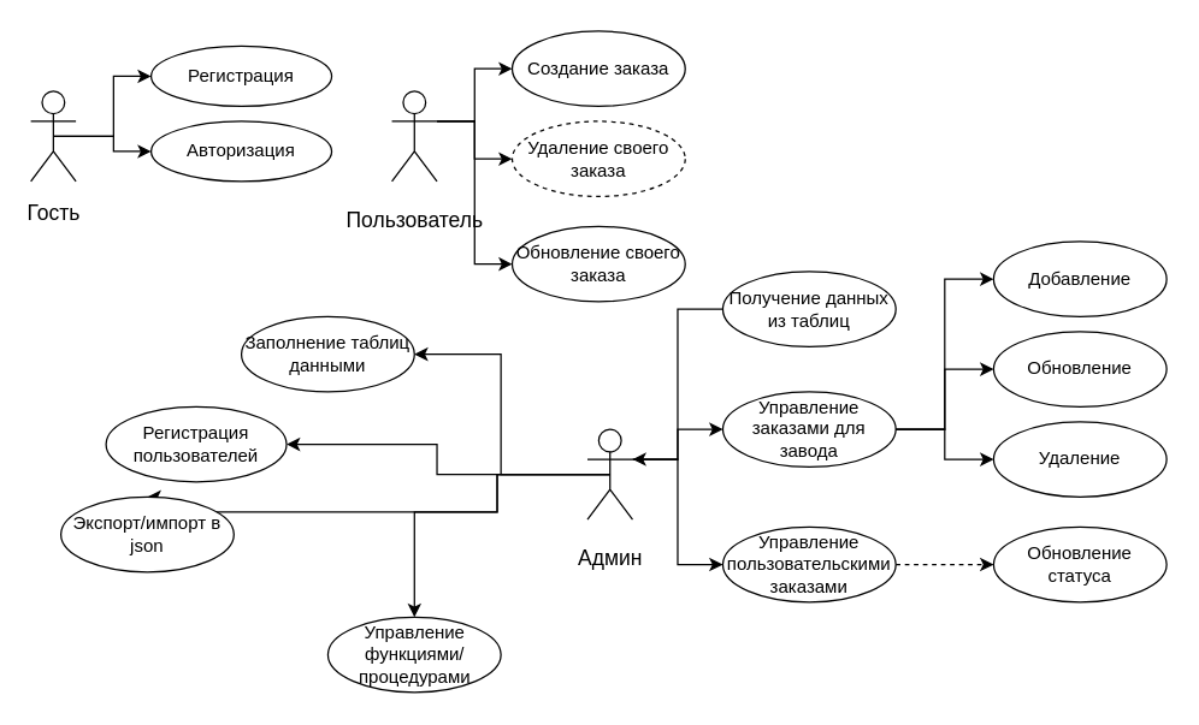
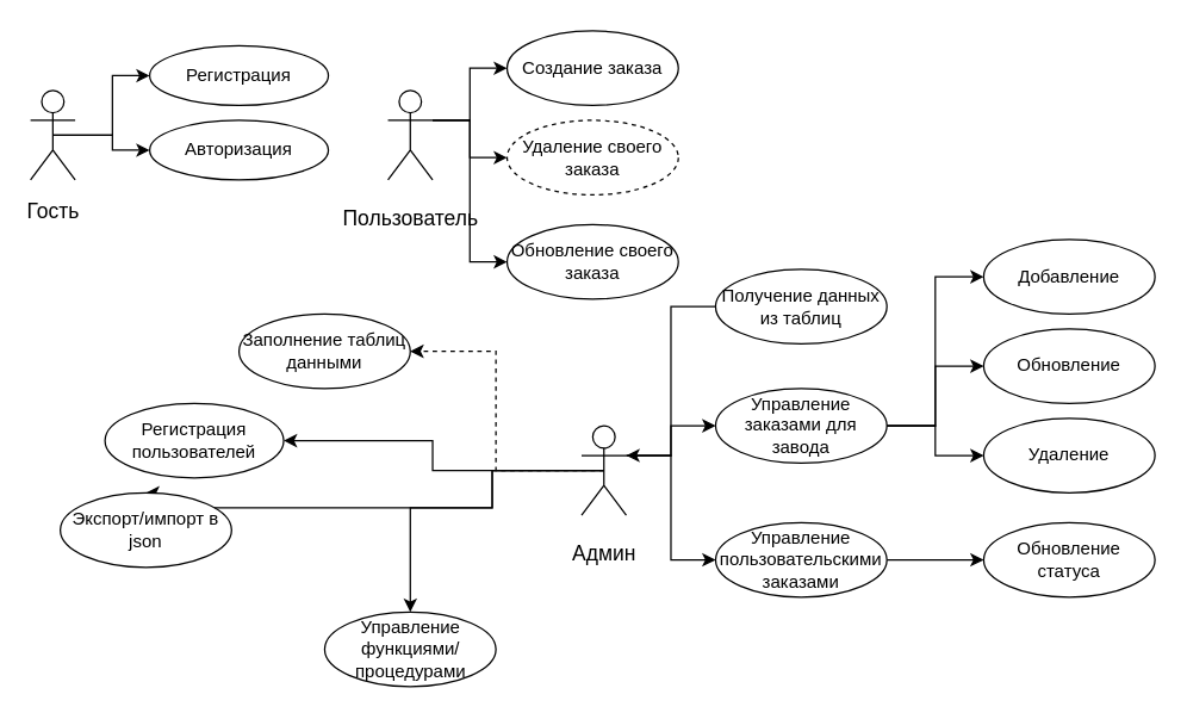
  <mxCell id="0" />
  <mxCell id="1" parent="0" />
  <mxCell id="2" style="edgeStyle=orthogonalEdgeStyle;rounded=0;orthogonalLoop=1;jettySize=auto;html=1;exitX=0.5;exitY=0.5;exitDx=0;exitDy=0;exitPerimeter=0;entryX=0;entryY=0.5;entryDx=0;entryDy=0;" edge="1" parent="1" source="4" target="5"><mxGeometry relative="1" as="geometry" /></mxCell>
  <mxCell id="3" style="edgeStyle=orthogonalEdgeStyle;rounded=0;orthogonalLoop=1;jettySize=auto;html=1;exitX=0.5;exitY=0.5;exitDx=0;exitDy=0;exitPerimeter=0;entryX=0;entryY=0.5;entryDx=0;entryDy=0;" edge="1" parent="1" source="4" target="6"><mxGeometry relative="1" as="geometry" /></mxCell>
  <mxCell id="4" value="&lt;font style=&quot;font-size: 14px;&quot;&gt;Гость&lt;/font&gt;" style="shape=umlActor;verticalLabelPosition=bottom;verticalAlign=top;html=1;outlineConnect=0;fontColor=default;fontSize=20;" vertex="1" parent="1"><mxGeometry x="20" y="60" width="30" height="60" as="geometry" /></mxCell>
  <mxCell id="5" value="Регистрация" style="ellipse;whiteSpace=wrap;html=1;" vertex="1" parent="1"><mxGeometry x="100" y="30" width="120" height="40" as="geometry" /></mxCell>
  <mxCell id="6" value="Авторизация" style="ellipse;whiteSpace=wrap;html=1;" vertex="1" parent="1"><mxGeometry x="100" y="80" width="120" height="40" as="geometry" /></mxCell>
  <mxCell id="7" style="edgeStyle=orthogonalEdgeStyle;rounded=0;orthogonalLoop=1;jettySize=auto;html=1;exitX=1;exitY=0.333;exitDx=0;exitDy=0;exitPerimeter=0;" edge="1" parent="1" source="13" target="27"><mxGeometry relative="1" as="geometry" /></mxCell>
  <mxCell id="8" style="edgeStyle=orthogonalEdgeStyle;rounded=0;orthogonalLoop=1;jettySize=auto;html=1;exitX=1;exitY=0.333;exitDx=0;exitDy=0;exitPerimeter=0;entryX=0;entryY=0.5;entryDx=0;entryDy=0;" edge="1" parent="1" source="13" target="31"><mxGeometry relative="1" as="geometry" /></mxCell>
  <mxCell id="9" style="edgeStyle=orthogonalEdgeStyle;rounded=0;orthogonalLoop=1;jettySize=auto;html=1;exitX=0.5;exitY=0.5;exitDx=0;exitDy=0;exitPerimeter=0;entryX=0.5;entryY=0;entryDx=0;entryDy=0;" edge="1" parent="1" source="13" target="34"><mxGeometry relative="1" as="geometry"><Array as="points"><mxPoint x="330" y="315" /><mxPoint x="330" y="340" /><mxPoint x="103" y="340" /></Array></mxGeometry></mxCell>
- <mxCell id="10" style="edgeStyle=orthogonalEdgeStyle;rounded=0;orthogonalLoop=1;jettySize=auto;html=1;exitX=0.5;exitY=0.5;exitDx=0;exitDy=0;exitPerimeter=0;entryX=1;entryY=0.5;entryDx=0;entryDy=0;" edge="1" parent="1" source="13" target="33"><mxGeometry relative="1" as="geometry" /></mxCell>
+ <mxCell id="10" style="edgeStyle=orthogonalEdgeStyle;rounded=0;orthogonalLoop=1;jettySize=auto;html=1;exitX=0.5;exitY=0.5;exitDx=0;exitDy=0;exitPerimeter=0;entryX=1;entryY=0.5;entryDx=0;entryDy=0;dashed=1;" edge="1" parent="1" source="13" target="33"><mxGeometry relative="1" as="geometry" /></mxCell>
  <mxCell id="11" style="edgeStyle=orthogonalEdgeStyle;rounded=0;orthogonalLoop=1;jettySize=auto;html=1;exitX=0.5;exitY=0.5;exitDx=0;exitDy=0;exitPerimeter=0;entryX=1;entryY=0.5;entryDx=0;entryDy=0;" edge="1" parent="1" source="13" target="28"><mxGeometry relative="1" as="geometry" /></mxCell>
  <mxCell id="12" style="edgeStyle=orthogonalEdgeStyle;rounded=0;orthogonalLoop=1;jettySize=auto;html=1;exitX=0.5;exitY=0.5;exitDx=0;exitDy=0;exitPerimeter=0;entryX=0.5;entryY=0;entryDx=0;entryDy=0;" edge="1" parent="1" source="13" target="18"><mxGeometry relative="1" as="geometry"><Array as="points"><mxPoint x="330" y="315" /><mxPoint x="330" y="340" /><mxPoint x="275" y="340" /></Array></mxGeometry></mxCell>
  <mxCell id="13" value="&lt;font style=&quot;font-size: 14px;&quot;&gt;Админ&lt;/font&gt;" style="shape=umlActor;verticalLabelPosition=bottom;verticalAlign=top;html=1;outlineConnect=0;fontSize=25;" vertex="1" parent="1"><mxGeometry x="390" y="285" width="30" height="60" as="geometry" /></mxCell>
  <mxCell id="14" style="edgeStyle=orthogonalEdgeStyle;rounded=0;orthogonalLoop=1;jettySize=auto;html=1;exitX=1;exitY=0.333;exitDx=0;exitDy=0;exitPerimeter=0;entryX=0;entryY=0.5;entryDx=0;entryDy=0;" edge="1" parent="1" source="17" target="21"><mxGeometry relative="1" as="geometry" /></mxCell>
  <mxCell id="15" style="edgeStyle=orthogonalEdgeStyle;rounded=0;orthogonalLoop=1;jettySize=auto;html=1;exitX=1;exitY=0.333;exitDx=0;exitDy=0;exitPerimeter=0;entryX=0;entryY=0.5;entryDx=0;entryDy=0;" edge="1" parent="1" source="17" target="20"><mxGeometry relative="1" as="geometry" /></mxCell>
  <mxCell id="16" style="edgeStyle=orthogonalEdgeStyle;rounded=0;orthogonalLoop=1;jettySize=auto;html=1;exitX=1;exitY=0.333;exitDx=0;exitDy=0;exitPerimeter=0;entryX=0;entryY=0.5;entryDx=0;entryDy=0;" edge="1" parent="1" source="17" target="19"><mxGeometry relative="1" as="geometry" /></mxCell>
  <mxCell id="17" value="&lt;font style=&quot;font-size: 14px;&quot;&gt;Пользователь&lt;/font&gt;" style="shape=umlActor;verticalLabelPosition=bottom;verticalAlign=top;html=1;outlineConnect=0;fontSize=25;" vertex="1" parent="1"><mxGeometry x="260" y="60" width="30" height="60" as="geometry" /></mxCell>
  <mxCell id="18" value="Управление функциями/процедурами" style="ellipse;whiteSpace=wrap;html=1;" vertex="1" parent="1"><mxGeometry x="217.5" y="410" width="115" height="50" as="geometry" /></mxCell>
  <mxCell id="19" value="Обновление своего заказа" style="ellipse;whiteSpace=wrap;html=1;" vertex="1" parent="1"><mxGeometry x="340" y="150" width="115" height="50" as="geometry" /></mxCell>
  <mxCell id="20" value="Удаление своего заказа" style="ellipse;whiteSpace=wrap;html=1;dashed=1;" vertex="1" parent="1"><mxGeometry x="340" y="80" width="115" height="50" as="geometry" /></mxCell>
  <mxCell id="21" value="Создание заказа" style="ellipse;whiteSpace=wrap;html=1;" vertex="1" parent="1"><mxGeometry x="340" y="20" width="115" height="50" as="geometry" /></mxCell>
  <mxCell id="22" value="Обновление" style="ellipse;whiteSpace=wrap;html=1;" vertex="1" parent="1"><mxGeometry x="660" y="220" width="115" height="50" as="geometry" /></mxCell>
  <mxCell id="23" value="Удаление" style="ellipse;whiteSpace=wrap;html=1;" vertex="1" parent="1"><mxGeometry x="660" y="280" width="115" height="50" as="geometry" /></mxCell>
  <mxCell id="24" value="Добавление" style="ellipse;whiteSpace=wrap;html=1;" vertex="1" parent="1"><mxGeometry x="660" y="160" width="115" height="50" as="geometry" /></mxCell>
  <mxCell id="25" style="edgeStyle=orthogonalEdgeStyle;rounded=0;orthogonalLoop=1;jettySize=auto;html=1;exitX=1;exitY=0.5;exitDx=0;exitDy=0;entryX=0;entryY=0.5;entryDx=0;entryDy=0;" edge="1" parent="1" source="27" target="24"><mxGeometry relative="1" as="geometry" /></mxCell>
  <mxCell id="26" style="edgeStyle=orthogonalEdgeStyle;rounded=0;orthogonalLoop=1;jettySize=auto;html=1;exitX=1;exitY=0.5;exitDx=0;exitDy=0;entryX=0;entryY=0.5;entryDx=0;entryDy=0;" edge="1" parent="1" source="27" target="22"><mxGeometry relative="1" as="geometry" /></mxCell>
  <mxCell id="27" value="Управление заказами для завода" style="ellipse;whiteSpace=wrap;html=1;" vertex="1" parent="1"><mxGeometry x="480" y="260" width="115" height="50" as="geometry" /></mxCell>
  <mxCell id="28" value="Регистрация пользователей" style="ellipse;whiteSpace=wrap;html=1;" vertex="1" parent="1"><mxGeometry x="70" y="270" width="120" height="50" as="geometry" /></mxCell>
  <mxCell id="29" value="Обновление статуса" style="ellipse;whiteSpace=wrap;html=1;" vertex="1" parent="1"><mxGeometry x="660" y="350" width="115" height="50" as="geometry" /></mxCell>
- <mxCell id="30" style="edgeStyle=orthogonalEdgeStyle;rounded=0;orthogonalLoop=1;jettySize=auto;html=1;exitX=1;exitY=0.5;exitDx=0;exitDy=0;entryX=0;entryY=0.5;entryDx=0;entryDy=0;dashed=1;" edge="1" parent="1" source="31" target="29"><mxGeometry relative="1" as="geometry" /></mxCell>
+ <mxCell id="30" style="edgeStyle=orthogonalEdgeStyle;rounded=0;orthogonalLoop=1;jettySize=auto;html=1;exitX=1;exitY=0.5;exitDx=0;exitDy=0;entryX=0;entryY=0.5;entryDx=0;entryDy=0;" edge="1" parent="1" source="31" target="29"><mxGeometry relative="1" as="geometry" /></mxCell>
  <mxCell id="31" value="Управление пользовательскими заказами" style="ellipse;whiteSpace=wrap;html=1;" vertex="1" parent="1"><mxGeometry x="480" y="350" width="115" height="50" as="geometry" /></mxCell>
  <mxCell id="32" style="edgeStyle=orthogonalEdgeStyle;rounded=0;orthogonalLoop=1;jettySize=auto;html=1;exitX=1;exitY=0.5;exitDx=0;exitDy=0;entryX=0;entryY=0.5;entryDx=0;entryDy=0;" edge="1" parent="1" source="27" target="23"><mxGeometry relative="1" as="geometry" /></mxCell>
  <mxCell id="33" value="Заполнение таблиц данными" style="ellipse;whiteSpace=wrap;html=1;" vertex="1" parent="1"><mxGeometry x="160" y="210" width="115" height="50" as="geometry" /></mxCell>
  <mxCell id="34" value="Экспорт/импорт в json" style="ellipse;whiteSpace=wrap;html=1;" vertex="1" parent="1"><mxGeometry x="40" y="330" width="115" height="50" as="geometry" /></mxCell>
  <mxCell id="35" value="Получение данных из таблиц" style="ellipse;whiteSpace=wrap;html=1;" vertex="1" parent="1"><mxGeometry x="480" y="180" width="115" height="50" as="geometry" /></mxCell>
  <mxCell id="36" style="edgeStyle=orthogonalEdgeStyle;rounded=0;orthogonalLoop=1;jettySize=auto;html=1;exitX=0;exitY=0.5;exitDx=0;exitDy=0;entryX=1;entryY=0.333;entryDx=0;entryDy=0;entryPerimeter=0;" edge="1" parent="1" source="35" target="13"><mxGeometry relative="1" as="geometry" /></mxCell>
